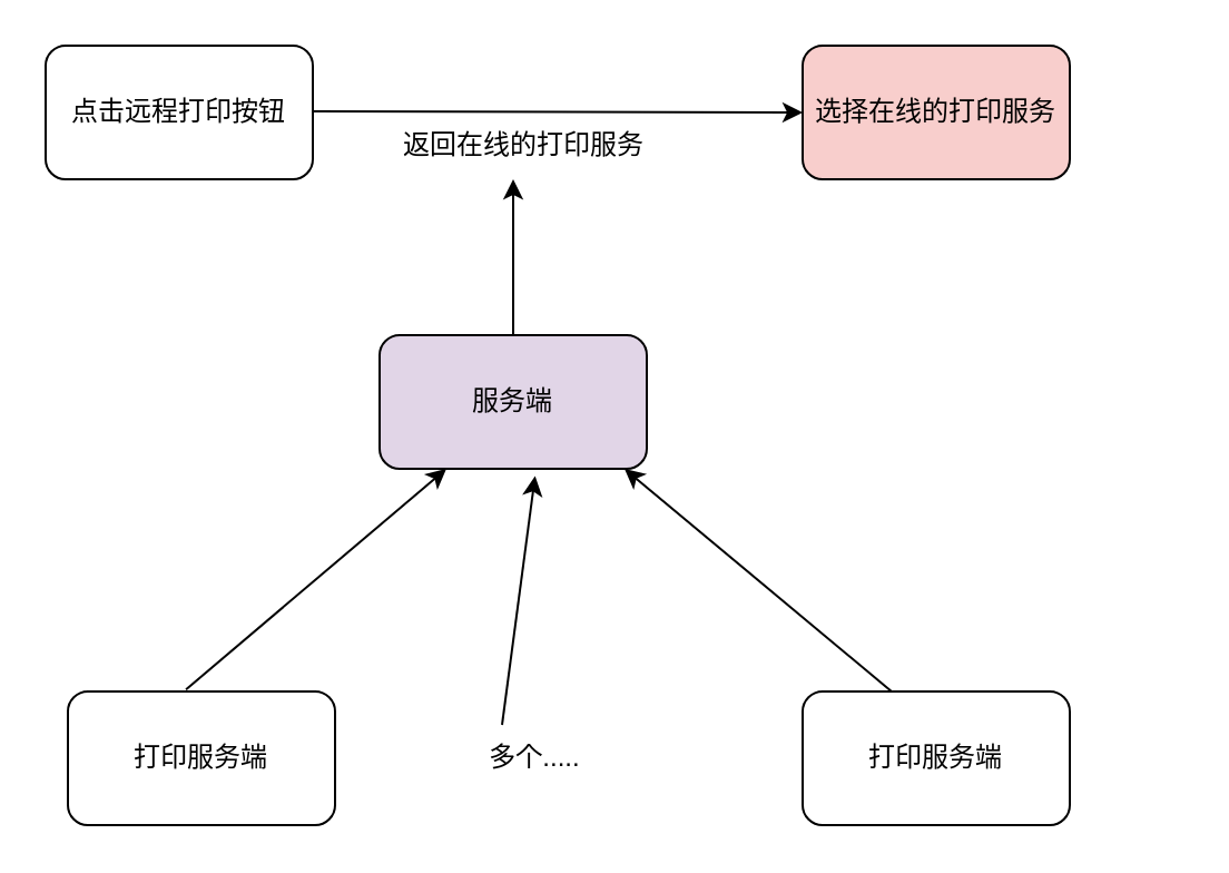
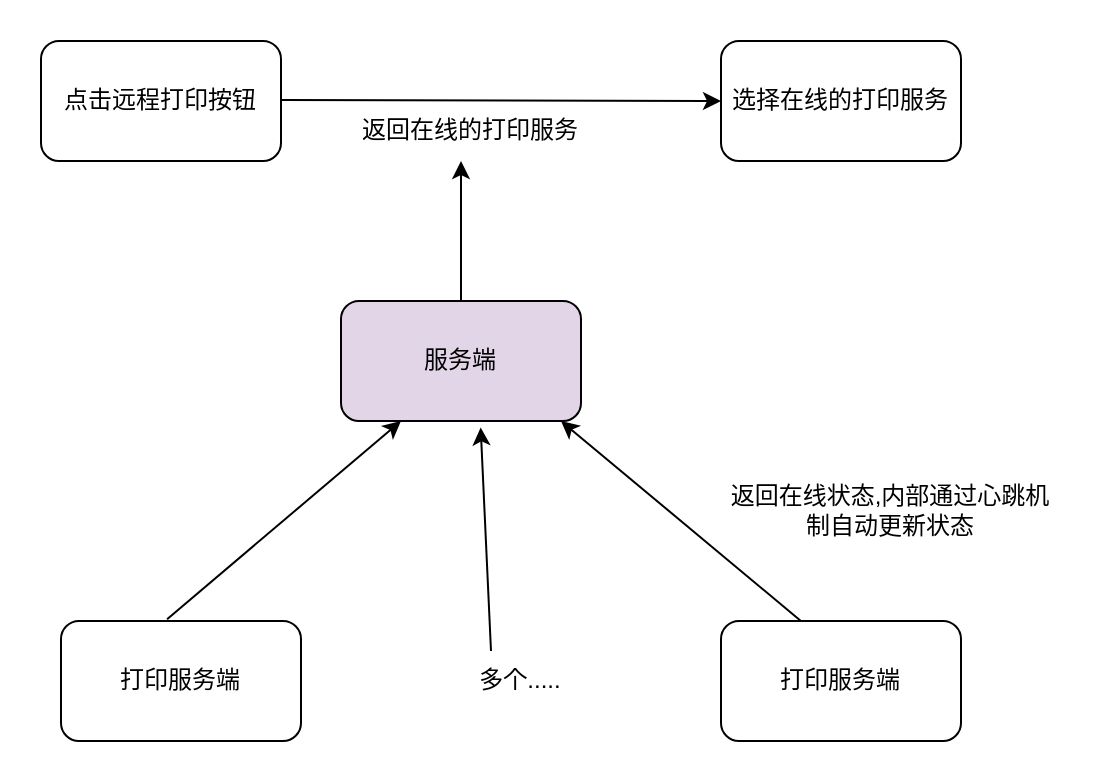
  <mxCell id="0" />
  <mxCell id="1" parent="0" />
  <mxCell id="2" value="点击远程打印按钮" style="rounded=1;whiteSpace=wrap;html=1;" vertex="1" parent="1"><mxGeometry x="20" y="20" width="120" height="60" as="geometry" /></mxCell>
  <mxCell id="3" value="" style="endArrow=classic;html=1;" edge="1" parent="1"><mxGeometry relative="1" as="geometry"><mxPoint x="140" y="49.5" as="sourcePoint" /><mxPoint x="360" y="50" as="targetPoint" /></mxGeometry></mxCell>
  <mxCell id="4" value="返回在线的打印服务" style="text;html=1;strokeColor=none;fillColor=none;align=center;verticalAlign=middle;whiteSpace=wrap;rounded=0;" vertex="1" parent="1"><mxGeometry x="170" y="50" width="130" height="30" as="geometry" /></mxCell>
- <mxCell id="5" value="选择在线的打印服务" style="rounded=1;whiteSpace=wrap;html=1;fillColor=#f8cecc;" vertex="1" parent="1"><mxGeometry x="360" y="20" width="120" height="60" as="geometry" /></mxCell>
+ <mxCell id="5" value="选择在线的打印服务" style="rounded=1;whiteSpace=wrap;html=1;" vertex="1" parent="1"><mxGeometry x="360" y="20" width="120" height="60" as="geometry" /></mxCell>
  <mxCell id="6" value="" style="endArrow=classic;html=1;" edge="1" parent="1"><mxGeometry width="50" height="50" relative="1" as="geometry"><mxPoint x="230" y="150" as="sourcePoint" /><mxPoint x="230" y="80" as="targetPoint" /></mxGeometry></mxCell>
  <mxCell id="7" value="服务端" style="rounded=1;whiteSpace=wrap;html=1;fillColor=#e1d5e7;" vertex="1" parent="1"><mxGeometry x="170" y="150" width="120" height="60" as="geometry" /></mxCell>
  <mxCell id="8" value="打印服务端" style="rounded=1;whiteSpace=wrap;html=1;" vertex="1" parent="1"><mxGeometry x="30" y="310" width="120" height="60" as="geometry" /></mxCell>
  <mxCell id="9" value="打印服务端" style="rounded=1;whiteSpace=wrap;html=1;" vertex="1" parent="1"><mxGeometry x="360" y="310" width="120" height="60" as="geometry" /></mxCell>
- <mxCell id="10" value="多个....." style="text;html=1;strokeColor=none;fillColor=none;align=center;verticalAlign=middle;whiteSpace=wrap;rounded=0;" vertex="1" parent="1"><mxGeometry x="210" y="325" width="60" height="30" as="geometry" /></mxCell>
+ <mxCell id="10" value="多个....." style="text;html=1;strokeColor=none;fillColor=none;align=center;verticalAlign=middle;whiteSpace=wrap;rounded=0;" vertex="1" parent="1"><mxGeometry x="230" y="325" width="60" height="30" as="geometry" /></mxCell>
  <mxCell id="11" value="" style="endArrow=classic;html=1;exitX=0.442;exitY=-0.015;exitDx=0;exitDy=0;exitPerimeter=0;" edge="1" parent="1" source="8"><mxGeometry width="50" height="50" relative="1" as="geometry"><mxPoint x="150" y="260" as="sourcePoint" /><mxPoint x="200" y="210" as="targetPoint" /></mxGeometry></mxCell>
  <mxCell id="12" value="" style="endArrow=classic;html=1;exitX=0.333;exitY=0;exitDx=0;exitDy=0;exitPerimeter=0;" edge="1" parent="1" source="9"><mxGeometry width="50" height="50" relative="1" as="geometry"><mxPoint x="230" y="260" as="sourcePoint" /><mxPoint x="280" y="210" as="targetPoint" /></mxGeometry></mxCell>
  <mxCell id="13" value="" style="endArrow=classic;html=1;exitX=0.25;exitY=0;exitDx=0;exitDy=0;entryX=0.582;entryY=1.054;entryDx=0;entryDy=0;entryPerimeter=0;" edge="1" parent="1" source="10" target="7"><mxGeometry width="50" height="50" relative="1" as="geometry"><mxPoint x="250" y="320" as="sourcePoint" /><mxPoint x="250" y="210" as="targetPoint" /></mxGeometry></mxCell>
+ <mxCell id="14" value="返回在线状态,内部通过心跳机制自动更新状态" style="text;html=1;strokeColor=none;fillColor=none;align=center;verticalAlign=middle;whiteSpace=wrap;rounded=0;" vertex="1" parent="1"><mxGeometry x="360" y="240" width="170" height="30" as="geometry" /></mxCell>
